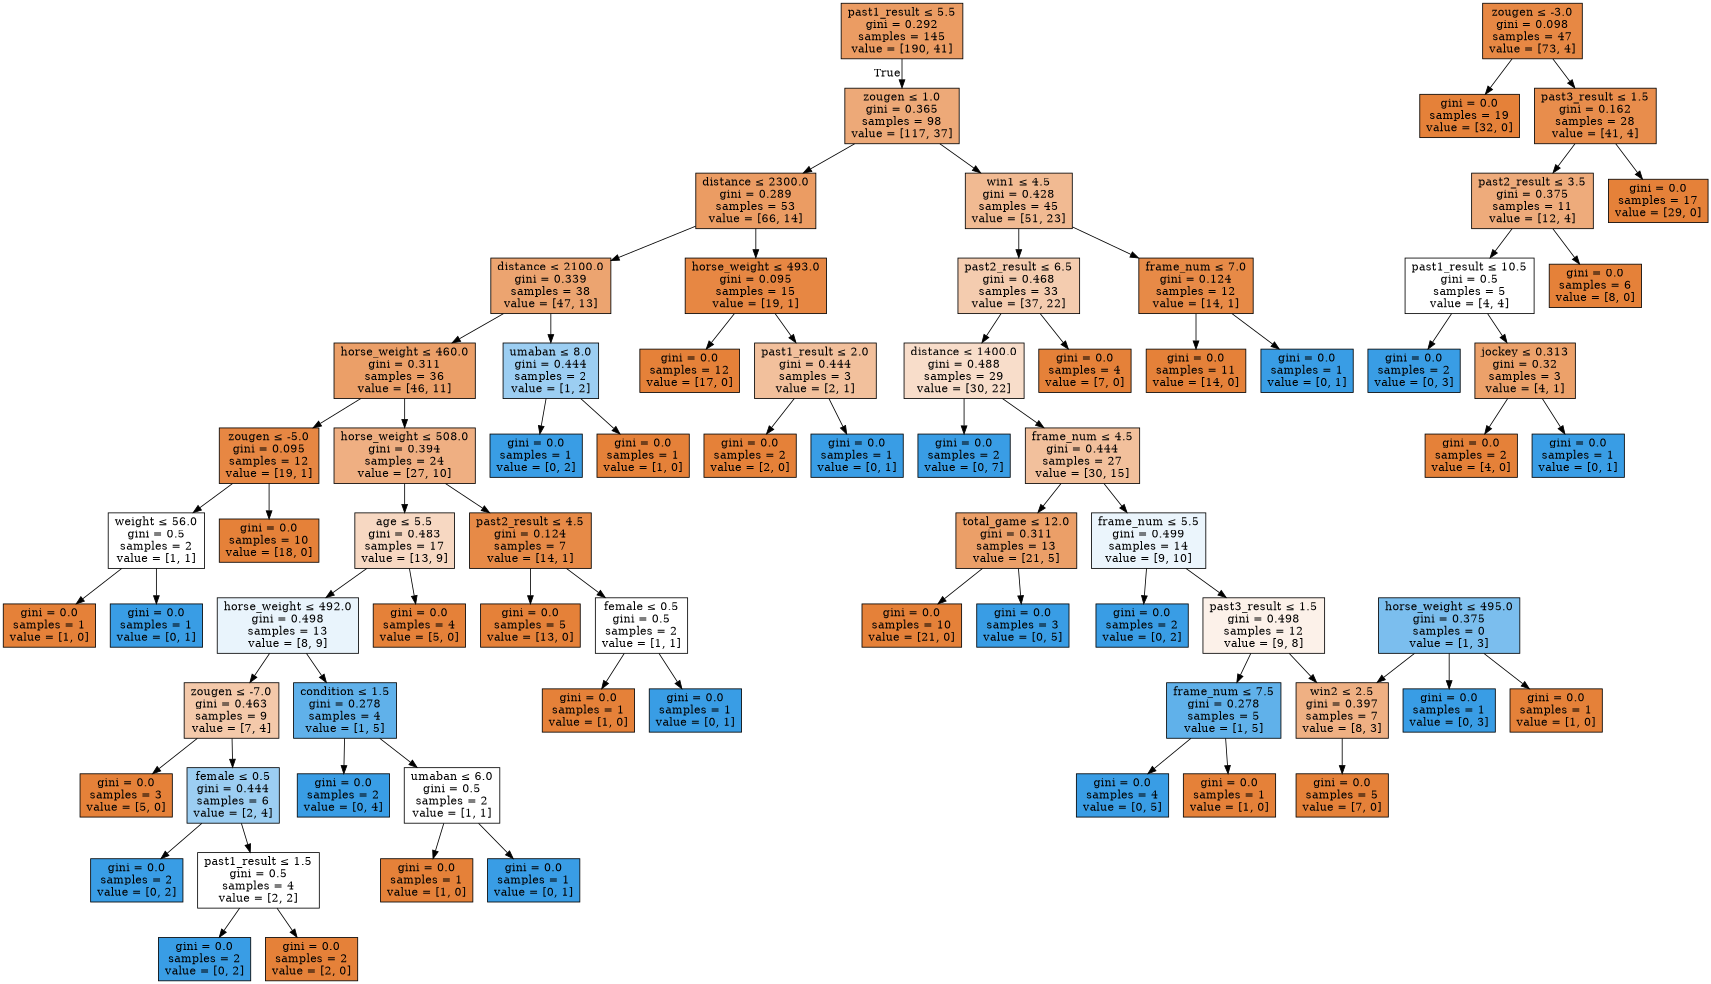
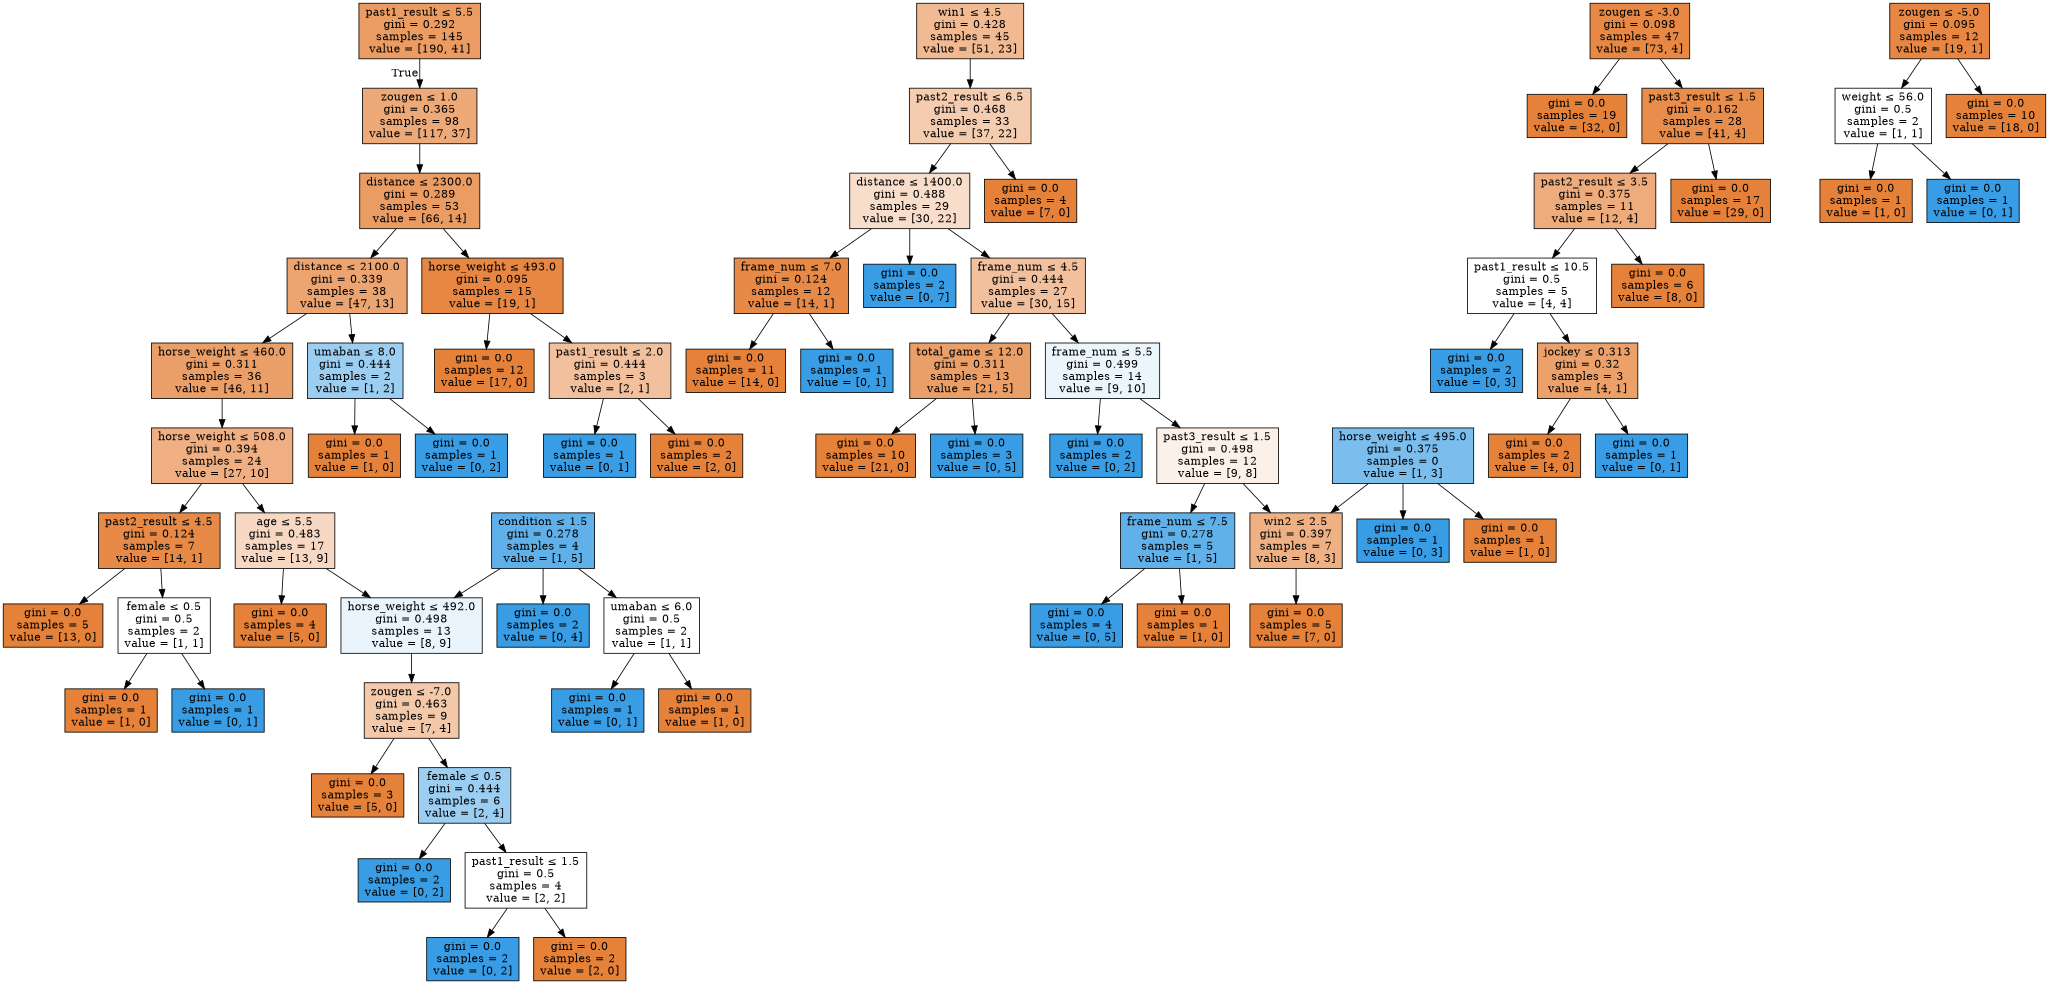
  digraph {
    node [color=black fillcolor="#e58139ff" shape=box style=filled]
    n1 [fillcolor="#e58139c8" label=<past1_result &le; 5.5<br/>gini = 0.292<br/>samples = 145<br/>value = [190, 41]>]
    n2 [fillcolor="#e58139ae" label=<zougen &le; 1.0<br/>gini = 0.365<br/>samples = 98<br/>value = [117, 37]>]
    n3 [fillcolor="#e58139c9" label=<distance &le; 2300.0<br/>gini = 0.289<br/>samples = 53<br/>value = [66, 14]>]
    n4 [fillcolor="#e581398c" label=<win1 &le; 4.5<br/>gini = 0.428<br/>samples = 45<br/>value = [51, 23]>]
    n5 [fillcolor="#e58139f1" label=<zougen &le; -3.0<br/>gini = 0.098<br/>samples = 47<br/>value = [73, 4]>]
    n6 [label=<gini = 0.0<br/>samples = 19<br/>value = [32, 0]>]
    n7 [fillcolor="#e58139e6" label=<past3_result &le; 1.5<br/>gini = 0.162<br/>samples = 28<br/>value = [41, 4]>]
    n8 [fillcolor="#e58139b8" label=<distance &le; 2100.0<br/>gini = 0.339<br/>samples = 38<br/>value = [47, 13]>]
    n9 [fillcolor="#e58139f2" label=<horse_weight &le; 493.0<br/>gini = 0.095<br/>samples = 15<br/>value = [19, 1]>]
    n10 [fillcolor="#e5813967" label=<past2_result &le; 6.5<br/>gini = 0.468<br/>samples = 33<br/>value = [37, 22]>]
    n11 [fillcolor="#e58139ed" label=<frame_num &le; 7.0<br/>gini = 0.124<br/>samples = 12<br/>value = [14, 1]>]
    n12 [fillcolor="#e58139c2" label=<horse_weight &le; 460.0<br/>gini = 0.311<br/>samples = 36<br/>value = [46, 11]>]
    n13 [fillcolor="#399de57f" label=<umaban &le; 8.0<br/>gini = 0.444<br/>samples = 2<br/>value = [1, 2]>]
    n14 [label=<gini = 0.0<br/>samples = 12<br/>value = [17, 0]>]
    n15 [fillcolor="#e581397f" label=<past1_result &le; 2.0<br/>gini = 0.444<br/>samples = 3<br/>value = [2, 1]>]
    n16 [fillcolor="#e58139f2" label=<zougen &le; -5.0<br/>gini = 0.095<br/>samples = 12<br/>value = [19, 1]>]
    n17 [fillcolor="#e58139a1" label=<horse_weight &le; 508.0<br/>gini = 0.394<br/>samples = 24<br/>value = [27, 10]>]
    n18 [fillcolor="#399de5ff" label=<gini = 0.0<br/>samples = 1<br/>value = [0, 2]>]
    n19 [label=<gini = 0.0<br/>samples = 1<br/>value = [1, 0]>]
    n20 [fillcolor="#e5813900" label=<weight &le; 56.0<br/>gini = 0.5<br/>samples = 2<br/>value = [1, 1]>]
    n21 [label=<gini = 0.0<br/>samples = 10<br/>value = [18, 0]>]
    n22 [fillcolor="#e581394e" label=<age &le; 5.5<br/>gini = 0.483<br/>samples = 17<br/>value = [13, 9]>]
    n23 [fillcolor="#e58139ed" label=<past2_result &le; 4.5<br/>gini = 0.124<br/>samples = 7<br/>value = [14, 1]>]
    n24 [label=<gini = 0.0<br/>samples = 1<br/>value = [1, 0]>]
    n25 [fillcolor="#399de5ff" label=<gini = 0.0<br/>samples = 1<br/>value = [0, 1]>]
    n26 [fillcolor="#399de51c" label=<horse_weight &le; 492.0<br/>gini = 0.498<br/>samples = 13<br/>value = [8, 9]>]
    n27 [label=<gini = 0.0<br/>samples = 4<br/>value = [5, 0]>]
    n28 [label=<gini = 0.0<br/>samples = 5<br/>value = [13, 0]>]
    n29 [fillcolor="#e5813900" label=<female &le; 0.5<br/>gini = 0.5<br/>samples = 2<br/>value = [1, 1]>]
    n30 [fillcolor="#e581396d" label=<zougen &le; -7.0<br/>gini = 0.463<br/>samples = 9<br/>value = [7, 4]>]
    n31 [fillcolor="#399de5cc" label=<condition &le; 1.5<br/>gini = 0.278<br/>samples = 4<br/>value = [1, 5]>]
    n32 [label=<gini = 0.0<br/>samples = 3<br/>value = [5, 0]>]
    n33 [fillcolor="#399de57f" label=<female &le; 0.5<br/>gini = 0.444<br/>samples = 6<br/>value = [2, 4]>]
    n34 [fillcolor="#399de5ff" label=<gini = 0.0<br/>samples = 2<br/>value = [0, 4]>]
    n35 [fillcolor="#e5813900" label=<umaban &le; 6.0<br/>gini = 0.5<br/>samples = 2<br/>value = [1, 1]>]
    n36 [fillcolor="#399de5ff" label=<gini = 0.0<br/>samples = 2<br/>value = [0, 2]>]
    n37 [fillcolor="#e5813900" label=<past1_result &le; 1.5<br/>gini = 0.5<br/>samples = 4<br/>value = [2, 2]>]
    n38 [fillcolor="#399de5ff" label=<gini = 0.0<br/>samples = 2<br/>value = [0, 2]>]
    n39 [label=<gini = 0.0<br/>samples = 2<br/>value = [2, 0]>]
    n40 [label=<gini = 0.0<br/>samples = 1<br/>value = [1, 0]>]
    n41 [fillcolor="#399de5ff" label=<gini = 0.0<br/>samples = 1<br/>value = [0, 1]>]
    n42 [label=<gini = 0.0<br/>samples = 1<br/>value = [1, 0]>]
    n43 [fillcolor="#399de5ff" label=<gini = 0.0<br/>samples = 1<br/>value = [0, 1]>]
    n44 [label=<gini = 0.0<br/>samples = 2<br/>value = [2, 0]>]
    n45 [fillcolor="#399de5ff" label=<gini = 0.0<br/>samples = 1<br/>value = [0, 1]>]
    n46 [fillcolor="#e5813944" label=<distance &le; 1400.0<br/>gini = 0.488<br/>samples = 29<br/>value = [30, 22]>]
    n47 [label=<gini = 0.0<br/>samples = 4<br/>value = [7, 0]>]
    n48 [label=<gini = 0.0<br/>samples = 11<br/>value = [14, 0]>]
    n49 [fillcolor="#399de5ff" label=<gini = 0.0<br/>samples = 1<br/>value = [0, 1]>]
    n50 [fillcolor="#399de5ff" label=<gini = 0.0<br/>samples = 2<br/>value = [0, 7]>]
    n51 [fillcolor="#e581397f" label=<frame_num &le; 4.5<br/>gini = 0.444<br/>samples = 27<br/>value = [30, 15]>]
    n52 [fillcolor="#e58139c2" label=<total_game &le; 12.0<br/>gini = 0.311<br/>samples = 13<br/>value = [21, 5]>]
    n53 [fillcolor="#399de519" label=<frame_num &le; 5.5<br/>gini = 0.499<br/>samples = 14<br/>value = [9, 10]>]
    n54 [label=<gini = 0.0<br/>samples = 10<br/>value = [21, 0]>]
    n55 [fillcolor="#399de5ff" label=<gini = 0.0<br/>samples = 3<br/>value = [0, 5]>]
    n56 [fillcolor="#399de5ff" label=<gini = 0.0<br/>samples = 2<br/>value = [0, 2]>]
    n57 [fillcolor="#e581391c" label=<past3_result &le; 1.5<br/>gini = 0.498<br/>samples = 12<br/>value = [9, 8]>]
    n58 [fillcolor="#399de5cc" label=<frame_num &le; 7.5<br/>gini = 0.278<br/>samples = 5<br/>value = [1, 5]>]
    n59 [fillcolor="#e581399f" label=<win2 &le; 2.5<br/>gini = 0.397<br/>samples = 7<br/>value = [8, 3]>]
    n60 [fillcolor="#399de5ff" label=<gini = 0.0<br/>samples = 4<br/>value = [0, 5]>]
    n61 [label=<gini = 0.0<br/>samples = 1<br/>value = [1, 0]>]
    n62 [label=<gini = 0.0<br/>samples = 5<br/>value = [7, 0]>]
    n63 [fillcolor="#399de5aa" label=<horse_weight &le; 495.0<br/>gini = 0.375<br/>samples = 0<br/>value = [1, 3]>]
    n64 [fillcolor="#399de5ff" label=<gini = 0.0<br/>samples = 1<br/>value = [0, 3]>]
    n65 [label=<gini = 0.0<br/>samples = 1<br/>value = [1, 0]>]
    n66 [fillcolor="#e58139aa" label=<past2_result &le; 3.5<br/>gini = 0.375<br/>samples = 11<br/>value = [12, 4]>]
    n67 [label=<gini = 0.0<br/>samples = 17<br/>value = [29, 0]>]
    n68 [fillcolor="#e5813900" label=<past1_result &le; 10.5<br/>gini = 0.5<br/>samples = 5<br/>value = [4, 4]>]
    n69 [label=<gini = 0.0<br/>samples = 6<br/>value = [8, 0]>]
    n70 [fillcolor="#399de5ff" label=<gini = 0.0<br/>samples = 2<br/>value = [0, 3]>]
    n71 [fillcolor="#e58139bf" label=<jockey &le; 0.313<br/>gini = 0.32<br/>samples = 3<br/>value = [4, 1]>]
    n72 [label=<gini = 0.0<br/>samples = 2<br/>value = [4, 0]>]
    n73 [fillcolor="#399de5ff" label=<gini = 0.0<br/>samples = 1<br/>value = [0, 1]>]
    n1 -> n2 [headlabel=True labelangle=45 labeldistance=2.5]
    n2 -> n3
-   n2 -> n4
    n3 -> n8
    n3 -> n9
    n4 -> n10
-   n4 -> n11
+   n46 -> n11
    n5 -> n6
    n5 -> n7
    n7 -> n66
    n7 -> n67
    n8 -> n12
    n8 -> n13
    n9 -> n14
    n9 -> n15
    n10 -> n46
    n10 -> n47
    n11 -> n48
    n11 -> n49
-   n12 -> n16
    n12 -> n17
    n13 -> n18
    n13 -> n19
    n15 -> n44
    n15 -> n45
    n16 -> n20
    n16 -> n21
    n17 -> n22
    n17 -> n23
    n20 -> n24
    n20 -> n25
    n22 -> n26
    n22 -> n27
    n23 -> n28
    n23 -> n29
    n26 -> n30
-   n26 -> n31
+   n31 -> n26
    n29 -> n42
    n29 -> n43
    n30 -> n32
    n30 -> n33
    n31 -> n34
    n31 -> n35
    n33 -> n36
    n33 -> n37
    n35 -> n40
    n35 -> n41
    n37 -> n38
    n37 -> n39
    n46 -> n50
    n46 -> n51
    n51 -> n52
    n51 -> n53
    n52 -> n54
    n52 -> n55
    n53 -> n56
    n53 -> n57
    n57 -> n58
    n57 -> n59
    n58 -> n60
    n58 -> n61
    n59 -> n62
    n63 -> n59
    n63 -> n64
    n63 -> n65
    n66 -> n68
    n66 -> n69
    n68 -> n70
    n68 -> n71
    n71 -> n72
    n71 -> n73
  }
